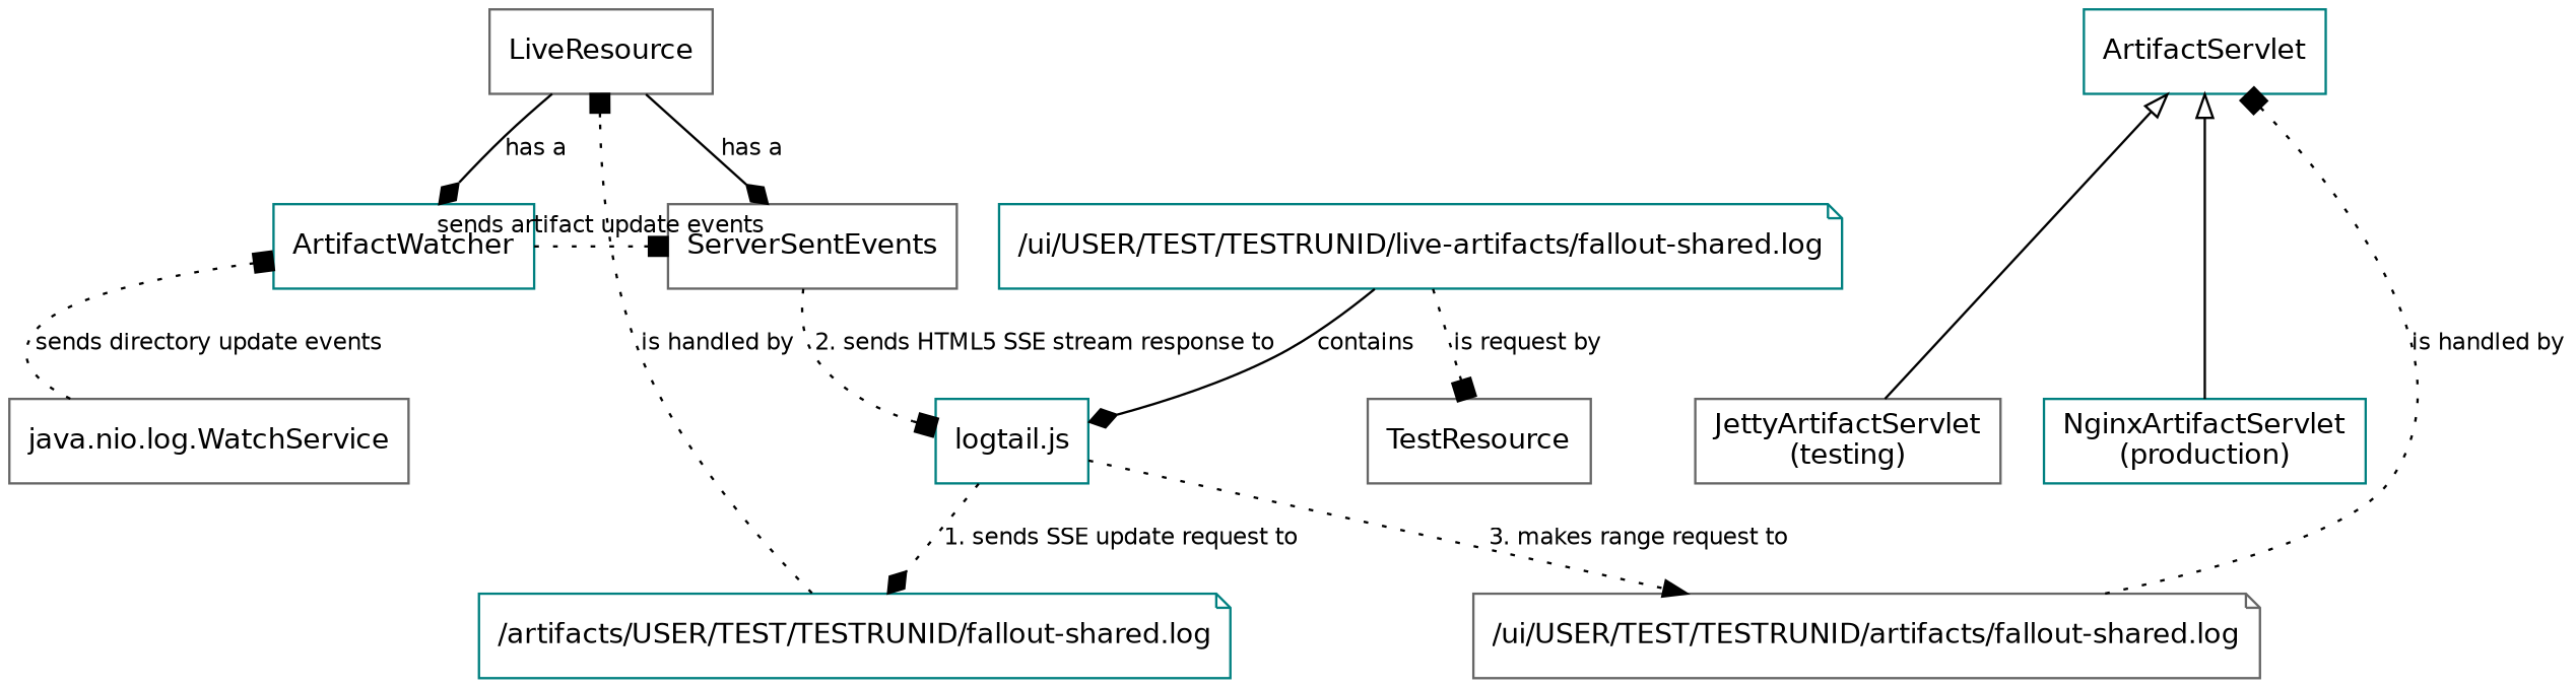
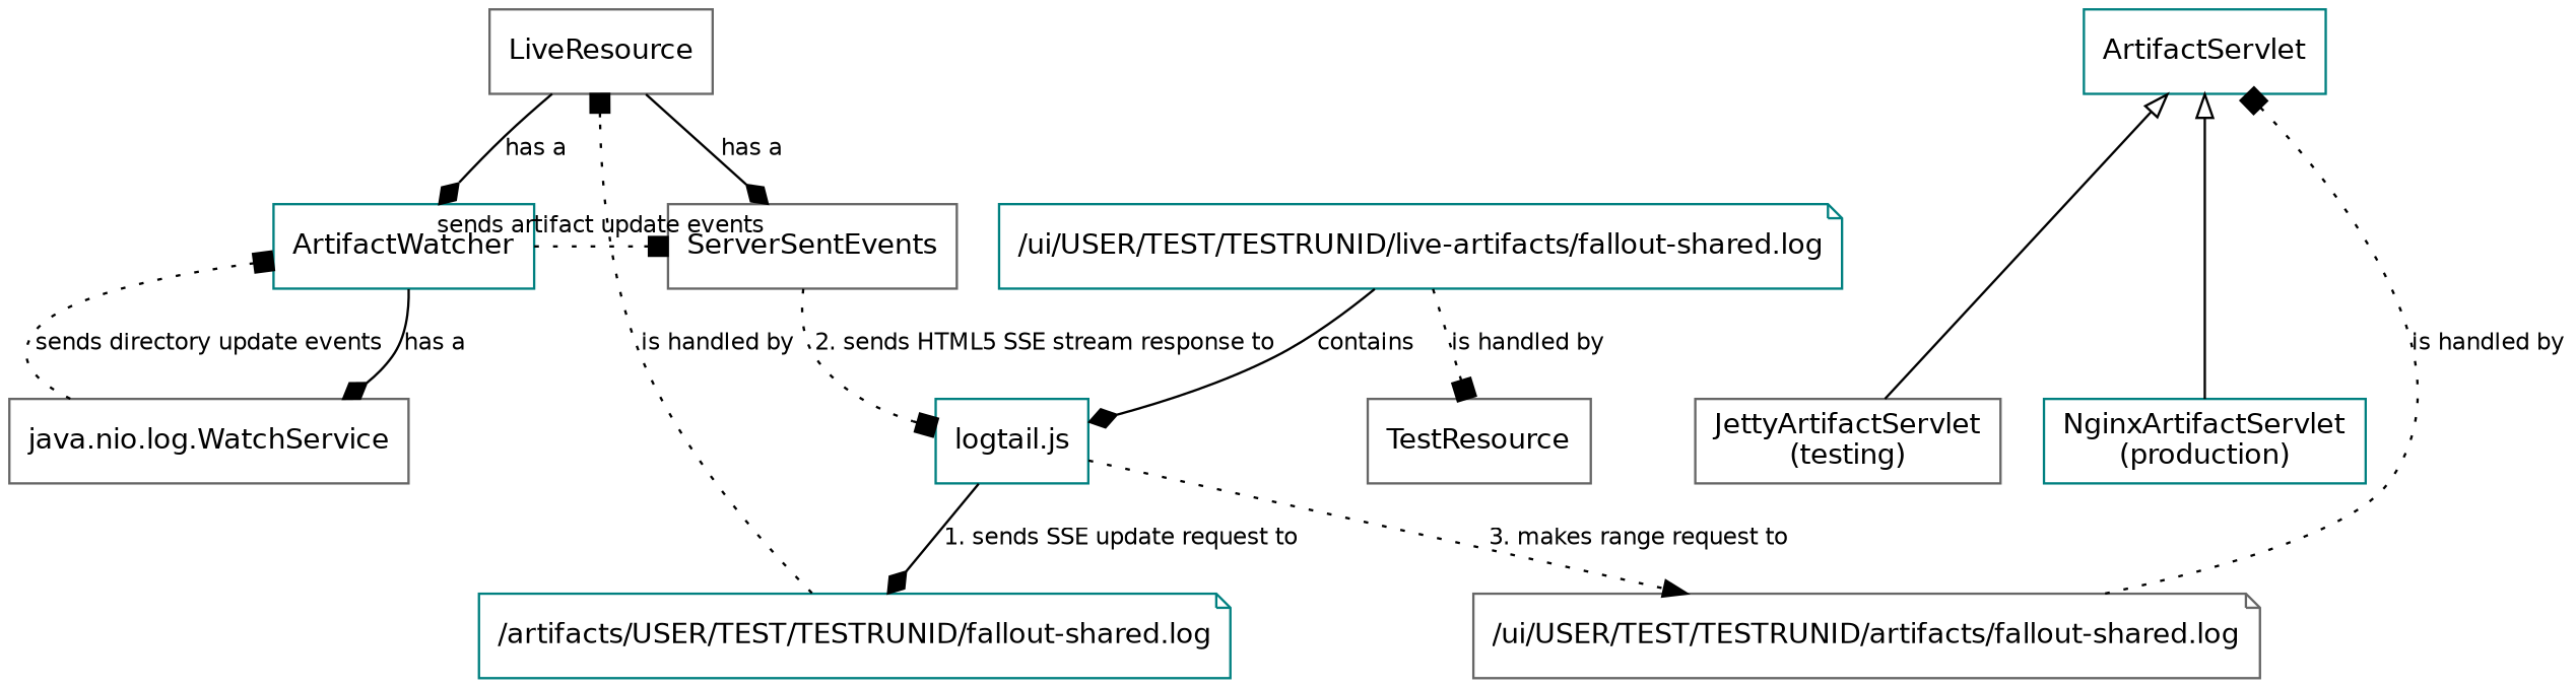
  strict digraph {
    fontname=Helvetica
    fontsize=10
    labeljust=r
    labelloc=b
    node [color=gray40 fontname=Helvetica fontsize=12 shape=rect]
    edge [arrowhead=box fontname=Helvetica fontsize=10 style=dotted]
    LiveResource
    ArtifactServlet [color=teal]
    ServerSentEvents
    ArtifactWatcher [color=teal]
    n5 [label="java.nio.log.WatchService"]
    n6 [label="JettyArtifactServlet\n(testing)"]
    n7 [color=teal label="NginxArtifactServlet\n(production)"]
    n8 [color=teal label="logtail.js"]
    n9 [color=teal label="/ui/USER/TEST/TESTRUNID/live-artifacts/fallout-shared.log" shape=note]
    TestResource
    n11 [color=teal label="/artifacts/USER/TEST/TESTRUNID/fallout-shared.log" shape=note]
    n12 [label="/ui/USER/TEST/TESTRUNID/artifacts/fallout-shared.log" shape=note]
    subgraph sub_1 {
      rank=same
      LiveResource
      ArtifactServlet
    }
    subgraph sub_2 {
      rank=same
      ServerSentEvents
      ArtifactWatcher
    }
    subgraph sub_3 {
      rank=same
      n5
      n6
      n7
    }
    LiveResource -> ServerSentEvents [arrowhead=diamond label="has a" style=""]
    LiveResource -> ArtifactWatcher [arrowhead=diamond label="has a" style=""]
    ArtifactServlet -> n6 [arrowtail=onormal dir=back arrowhead="" style=""]
    ArtifactServlet -> n7 [arrowtail=onormal dir=back arrowhead="" style=""]
    ServerSentEvents -> n8 [label="2. sends HTML5 SSE stream response to"]
    ArtifactWatcher -> ServerSentEvents [label="sends artifact update events"]
+   ArtifactWatcher -> n5 [arrowhead=diamond label="has a" style=""]
    n5 -> ArtifactWatcher [label="sends directory update events"]
-   n8 -> n11 [arrowhead=diamond label="1. sends SSE update request to"]
+   n8 -> n11 [arrowhead=diamond label="1. sends SSE update request to" style=solid]
    n8 -> n12 [arrowhead=normal label="3. makes range request to"]
    n9 -> n8 [arrowhead=diamond label=contains style=""]
-   n9 -> TestResource [label="is request by"]
+   n9 -> TestResource [label="is handled by"]
    n11 -> LiveResource [label="is handled by"]
    n12 -> ArtifactServlet [label="is handled by"]
  }
